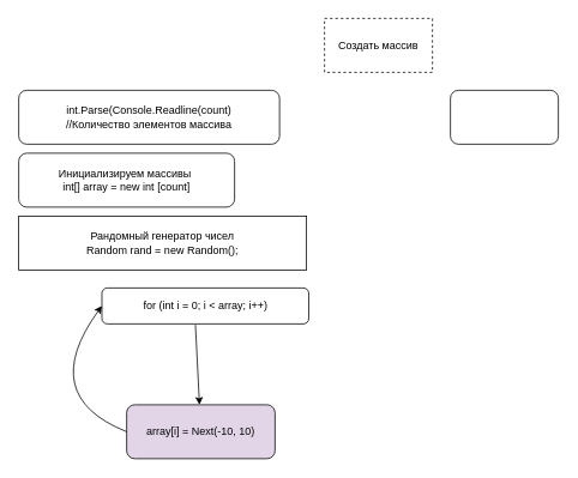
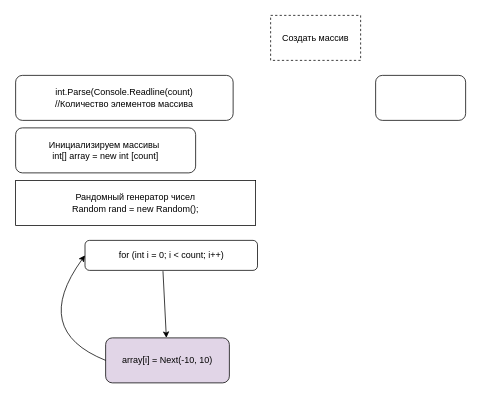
  <mxCell id="0" />
  <mxCell id="1" parent="0" />
  <mxCell id="2" value="Создать массив" style="rounded=0;whiteSpace=wrap;html=1;dashed=1;" vertex="1" parent="1"><mxGeometry x="360" y="20" width="120" height="60" as="geometry" /></mxCell>
- <mxCell id="3" value="for (int i = 0; i &amp;lt; array; i++)" style="rounded=1;whiteSpace=wrap;html=1;" vertex="1" parent="1"><mxGeometry x="112.5" y="320" width="230" height="40" as="geometry" /></mxCell>
+ <mxCell id="3" value="for (int i = 0; i &amp;lt; count; i++)" style="rounded=1;whiteSpace=wrap;html=1;" vertex="1" parent="1"><mxGeometry x="112.5" y="320" width="230" height="40" as="geometry" /></mxCell>
  <mxCell id="4" value="" style="rounded=1;whiteSpace=wrap;html=1;" vertex="1" parent="1"><mxGeometry x="500" y="100" width="120" height="60" as="geometry" /></mxCell>
  <mxCell id="5" value="int.Parse(Console.Readline(count)&lt;br&gt;//Количество элементов массива" style="rounded=1;whiteSpace=wrap;html=1;" vertex="1" parent="1"><mxGeometry y="100" width="290" height="60" as="geometry" x="20" /></mxCell>
  <mxCell id="6" value="Рандомный генератор чисел&lt;br&gt;Random rand = new Random();" style="rounded=0;whiteSpace=wrap;html=1;" vertex="1" parent="1"><mxGeometry y="240" width="320" height="60" as="geometry" x="20" /></mxCell>
  <mxCell id="7" value="array[i] = Next(-10, 10)" style="rounded=1;whiteSpace=wrap;html=1;fillColor=#e1d5e7;" vertex="1" parent="1"><mxGeometry x="140" y="450" width="165" height="60" as="geometry" /></mxCell>
  <mxCell id="8" value="Инициализируем массивы&amp;nbsp;&lt;br&gt;int[] array = new int [count]" style="rounded=1;whiteSpace=wrap;html=1;" vertex="1" parent="1"><mxGeometry y="170" width="240" height="60" as="geometry" x="20" /></mxCell>
  <mxCell id="9" value="" style="endArrow=classic;html=1;exitX=0.452;exitY=1.025;exitDx=0;exitDy=0;exitPerimeter=0;" edge="1" parent="1" source="3" target="7"><mxGeometry width="50" height="50" relative="1" as="geometry"><mxPoint x="160" y="490" as="sourcePoint" /><mxPoint x="210" y="440" as="targetPoint" /></mxGeometry></mxCell>
  <mxCell id="10" value="" style="curved=1;endArrow=classic;html=1;exitX=0;exitY=0.5;exitDx=0;exitDy=0;entryX=0;entryY=0.5;entryDx=0;entryDy=0;" edge="1" parent="1" source="7" target="3"><mxGeometry width="50" height="50" relative="1" as="geometry"><mxPoint x="160" y="490" as="sourcePoint" /><mxPoint x="210" y="440" as="targetPoint" /><Array as="points"><mxPoint x="40" y="440" /></Array></mxGeometry></mxCell>
